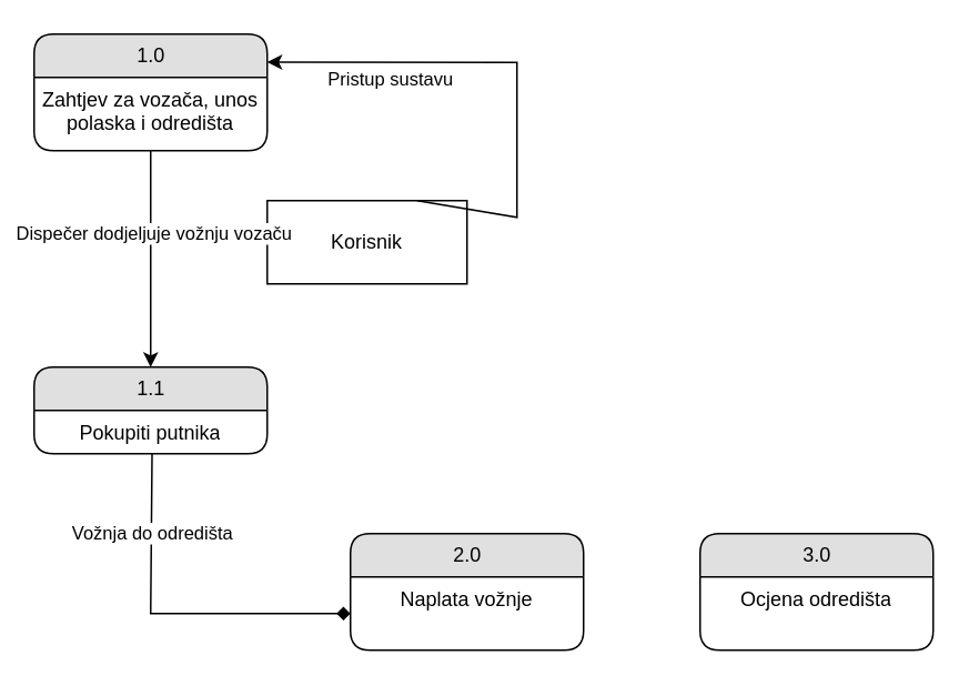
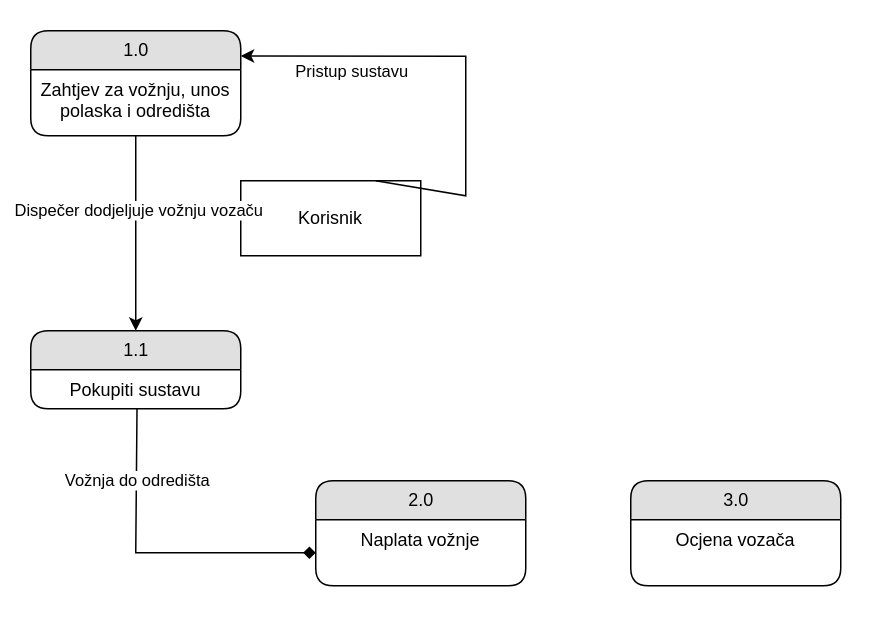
  <mxCell id="0" />
  <mxCell id="1" parent="0" />
  <mxCell id="2" value="1.0" style="swimlane;html=1;fontStyle=0;childLayout=stackLayout;horizontal=1;startSize=26;fillColor=#e0e0e0;horizontalStack=0;resizeParent=1;resizeLast=0;collapsible=1;marginBottom=0;swimlaneFillColor=#ffffff;align=center;rounded=1;shadow=0;comic=0;labelBackgroundColor=none;strokeWidth=1;fontFamily=Helvetica;fontSize=12" parent="1" vertex="1"><mxGeometry x="20" y="20" width="140" height="70" as="geometry" /></mxCell>
- <mxCell id="3" value="Zahtjev za vozača, unos polaska i odredišta" style="text;html=1;strokeColor=none;fillColor=none;spacingLeft=4;spacingRight=4;whiteSpace=wrap;overflow=hidden;rotatable=0;points=[[0,0.5],[1,0.5]];portConstraint=eastwest;align=center;fontFamily=Helvetica;fontStyle=0" parent="2" vertex="1"><mxGeometry y="26" width="140" height="44" as="geometry" /></mxCell>
+ <mxCell id="3" value="Zahtjev za vožnju, unos polaska i odredišta" style="text;html=1;strokeColor=none;fillColor=none;spacingLeft=4;spacingRight=4;whiteSpace=wrap;overflow=hidden;rotatable=0;points=[[0,0.5],[1,0.5]];portConstraint=eastwest;align=center;fontFamily=Helvetica;fontStyle=0" parent="2" vertex="1"><mxGeometry y="26" width="140" height="44" as="geometry" /></mxCell>
  <mxCell id="4" value="1.1" style="swimlane;html=1;fontStyle=0;childLayout=stackLayout;horizontal=1;startSize=26;fillColor=#e0e0e0;horizontalStack=0;resizeParent=1;resizeLast=0;collapsible=1;marginBottom=0;swimlaneFillColor=#ffffff;align=center;rounded=1;shadow=0;comic=0;labelBackgroundColor=none;strokeWidth=1;fontFamily=Helvetica;fontSize=12" parent="1" vertex="1"><mxGeometry x="20" y="220" width="140" height="52" as="geometry" /></mxCell>
- <mxCell id="5" value="Pokupiti putnika" style="text;html=1;strokeColor=none;fillColor=none;spacingLeft=4;spacingRight=4;whiteSpace=wrap;overflow=hidden;rotatable=0;points=[[0,0.5],[1,0.5]];portConstraint=eastwest;align=center;fontFamily=Helvetica;fontStyle=0" parent="4" vertex="1"><mxGeometry y="26" width="140" height="26" as="geometry" /></mxCell>
+ <mxCell id="5" value="Pokupiti sustavu" style="text;html=1;strokeColor=none;fillColor=none;spacingLeft=4;spacingRight=4;whiteSpace=wrap;overflow=hidden;rotatable=0;points=[[0,0.5],[1,0.5]];portConstraint=eastwest;align=center;fontFamily=Helvetica;fontStyle=0" parent="4" vertex="1"><mxGeometry y="26" width="140" height="26" as="geometry" /></mxCell>
  <mxCell id="6" value="2.0" style="swimlane;html=1;fontStyle=0;childLayout=stackLayout;horizontal=1;startSize=26;fillColor=#e0e0e0;horizontalStack=0;resizeParent=1;resizeLast=0;collapsible=1;marginBottom=0;swimlaneFillColor=#ffffff;align=center;rounded=1;shadow=0;comic=0;labelBackgroundColor=none;strokeWidth=1;fontFamily=Helvetica;fontSize=12" parent="1" vertex="1"><mxGeometry x="210" y="320" width="140" height="70" as="geometry" /></mxCell>
  <mxCell id="7" value="Naplata vožnje" style="text;html=1;strokeColor=none;fillColor=none;spacingLeft=4;spacingRight=4;whiteSpace=wrap;overflow=hidden;rotatable=0;points=[[0,0.5],[1,0.5]];portConstraint=eastwest;align=center;fontFamily=Helvetica;fontStyle=0" parent="6" vertex="1"><mxGeometry y="26" width="140" height="44" as="geometry" /></mxCell>
  <mxCell id="8" value="Korisnik" style="whiteSpace=wrap;html=1;rounded=0;shadow=0;comic=0;labelBackgroundColor=none;strokeWidth=1;fontFamily=Helvetica;fontSize=12;align=center;fontStyle=0" parent="1" vertex="1"><mxGeometry x="160" y="120" width="120" height="50" as="geometry" /></mxCell>
  <mxCell id="9" value="" style="endArrow=classic;html=1;rounded=0;entryX=1;entryY=0.5;entryDx=0;entryDy=0;fontFamily=Helvetica;fontStyle=0;exitX=0.75;exitY=0;exitDx=0;exitDy=0;" parent="1" source="8" edge="1"><mxGeometry width="50" height="50" relative="1" as="geometry"><mxPoint x="330" y="140" as="sourcePoint" /><mxPoint x="160" y="36.8" as="targetPoint" /><Array as="points"><mxPoint x="310" y="130" /><mxPoint x="310" y="100" /><mxPoint x="310" y="37" /></Array></mxGeometry></mxCell>
  <mxCell id="10" value="Pristup sustavu" style="edgeLabel;html=1;align=center;verticalAlign=middle;resizable=0;points=[];fontFamily=Helvetica;fontStyle=0" parent="9" vertex="1" connectable="0"><mxGeometry x="-0.172" y="1" relative="1" as="geometry"><mxPoint x="-76" y="-18" as="offset" /></mxGeometry></mxCell>
  <mxCell id="11" value="" style="endArrow=classic;html=1;rounded=0;entryX=0.5;entryY=0;entryDx=0;entryDy=0;fontFamily=Helvetica;fontStyle=0" parent="1" target="4" edge="1"><mxGeometry width="50" height="50" relative="1" as="geometry"><mxPoint x="90" y="90" as="sourcePoint" /><mxPoint x="320" y="150" as="targetPoint" /></mxGeometry></mxCell>
  <mxCell id="12" value="Dispečer dodjeljuje vožnju vozaču" style="edgeLabel;html=1;align=center;verticalAlign=middle;resizable=0;points=[];fontFamily=Helvetica;fontStyle=0" parent="11" vertex="1" connectable="0"><mxGeometry x="-0.252" y="1" relative="1" as="geometry"><mxPoint as="offset" /></mxGeometry></mxCell>
  <mxCell id="13" value="" style="endArrow=diamond;html=1;rounded=0;exitX=0.506;exitY=0.992;exitDx=0;exitDy=0;exitPerimeter=0;entryX=0;entryY=0.5;entryDx=0;entryDy=0;fontFamily=Helvetica;fontStyle=0;" parent="1" source="5" target="7" edge="1"><mxGeometry width="50" height="50" relative="1" as="geometry"><mxPoint x="270" y="200" as="sourcePoint" /><mxPoint x="320" y="150" as="targetPoint" /><Array as="points"><mxPoint x="90" y="368" /></Array></mxGeometry></mxCell>
  <mxCell id="14" value="Vožnja do odredišta" style="edgeLabel;html=1;align=center;verticalAlign=middle;resizable=0;points=[];fontFamily=Helvetica;fontStyle=0" parent="13" vertex="1" connectable="0"><mxGeometry x="-0.299" relative="1" as="geometry"><mxPoint y="-28" as="offset" /></mxGeometry></mxCell>
  <mxCell id="15" value="3.0" style="swimlane;html=1;fontStyle=0;childLayout=stackLayout;horizontal=1;startSize=26;fillColor=#e0e0e0;horizontalStack=0;resizeParent=1;resizeLast=0;collapsible=1;marginBottom=0;swimlaneFillColor=#ffffff;align=center;rounded=1;shadow=0;comic=0;labelBackgroundColor=none;strokeWidth=1;fontFamily=Helvetica;fontSize=12" parent="1" vertex="1"><mxGeometry x="420" y="320" width="140" height="70" as="geometry" /></mxCell>
- <mxCell id="16" value="Ocjena odredišta" style="text;html=1;strokeColor=none;fillColor=none;spacingLeft=4;spacingRight=4;whiteSpace=wrap;overflow=hidden;rotatable=0;points=[[0,0.5],[1,0.5]];portConstraint=eastwest;align=center;fontFamily=Helvetica;fontStyle=0" parent="15" vertex="1"><mxGeometry y="26" width="140" height="44" as="geometry" /></mxCell>
+ <mxCell id="16" value="Ocjena vozača" style="text;html=1;strokeColor=none;fillColor=none;spacingLeft=4;spacingRight=4;whiteSpace=wrap;overflow=hidden;rotatable=0;points=[[0,0.5],[1,0.5]];portConstraint=eastwest;align=center;fontFamily=Helvetica;fontStyle=0" parent="15" vertex="1"><mxGeometry y="26" width="140" height="44" as="geometry" /></mxCell>
